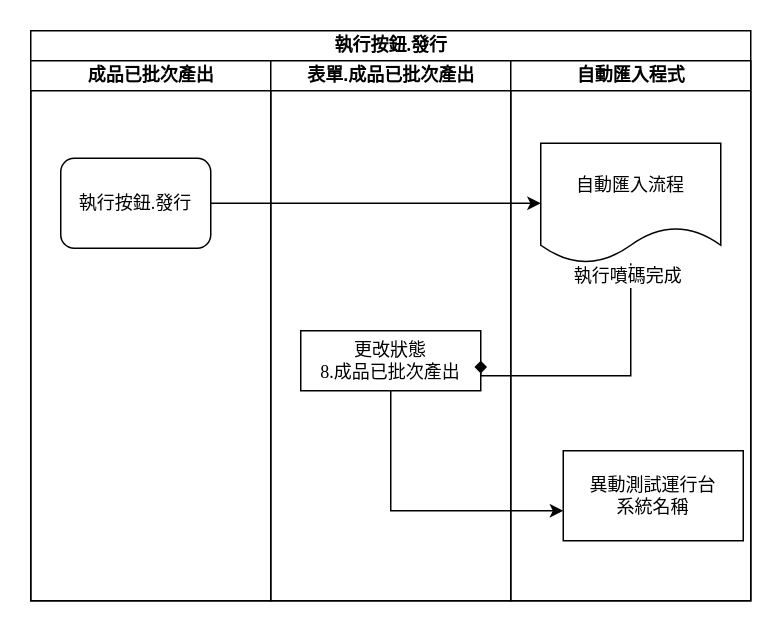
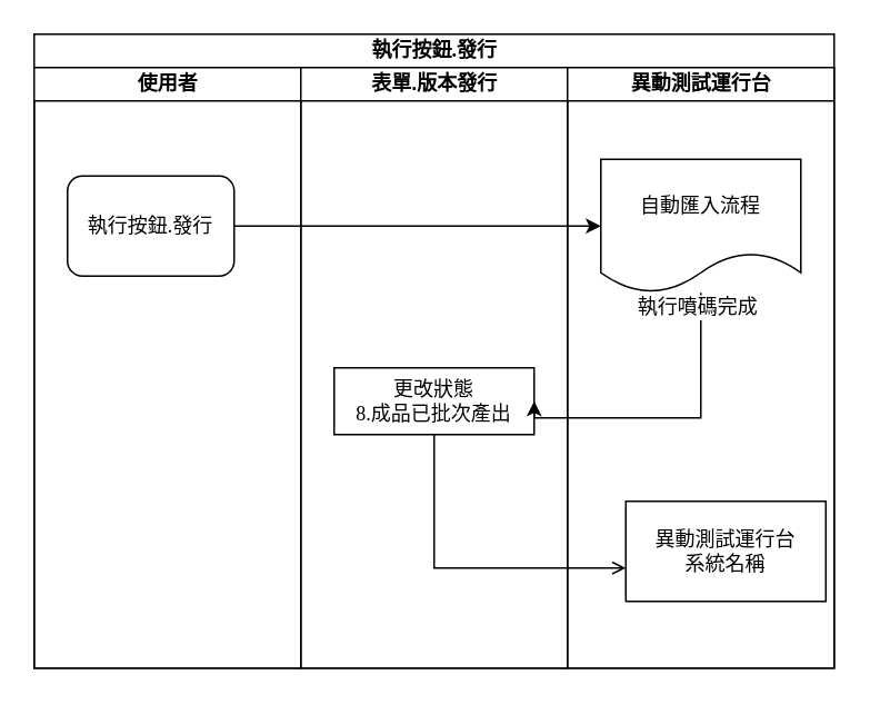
  <mxCell id="0" />
  <mxCell id="1" parent="0" />
  <mxCell id="2" value="&lt;font style=&quot;font-size: 12px;&quot;&gt;執行按鈕.發行&lt;/font&gt;" style="swimlane;html=1;childLayout=stackLayout;startSize=20;rounded=0;shadow=0;labelBackgroundColor=none;strokeWidth=1;fontFamily=Verdana;fontSize=12;align=center;" parent="1" vertex="1"><mxGeometry x="20" y="20" width="480" height="380" as="geometry" /></mxCell>
- <mxCell id="3" value="成品已批次產出" style="swimlane;html=1;startSize=20;" parent="2" vertex="1"><mxGeometry y="20" width="160" height="360" as="geometry" /></mxCell>
+ <mxCell id="3" value="使用者" style="swimlane;html=1;startSize=20;" parent="2" vertex="1"><mxGeometry y="20" width="160" height="360" as="geometry" /></mxCell>
  <mxCell id="4" value="&lt;font style=&quot;font-size: 12px&quot;&gt;執行按鈕.發行&lt;/font&gt;" style="rounded=1;whiteSpace=wrap;html=1;shadow=0;labelBackgroundColor=none;strokeWidth=1;fontFamily=Verdana;fontSize=8;align=center;" parent="3" vertex="1"><mxGeometry x="20" y="65" width="100" height="60" as="geometry" /></mxCell>
- <mxCell id="5" value="表單.成品已批次產出" style="swimlane;html=1;startSize=20;" parent="2" vertex="1"><mxGeometry x="160" y="20" width="160" height="360" as="geometry" /></mxCell>
+ <mxCell id="5" value="表單.版本發行" style="swimlane;html=1;startSize=20;" parent="2" vertex="1"><mxGeometry x="160" y="20" width="160" height="360" as="geometry" /></mxCell>
  <mxCell id="6" value="更改狀態&lt;br&gt;8.成品已批次產出" style="whiteSpace=wrap;html=1;rounded=1;shadow=0;fontFamily=Verdana;strokeWidth=1;arcSize=0;" vertex="1" parent="5"><mxGeometry x="20" y="180" width="120" height="40" as="geometry" /></mxCell>
- <mxCell id="7" value="自動匯入程式" style="swimlane;html=1;startSize=20;" parent="2" vertex="1"><mxGeometry x="320" y="20" width="160" height="360" as="geometry" /></mxCell>
+ <mxCell id="7" value="異動測試運行台" style="swimlane;html=1;startSize=20;" parent="2" vertex="1"><mxGeometry x="320" y="20" width="160" height="360" as="geometry" /></mxCell>
  <mxCell id="8" value="自動匯入流程" style="shape=document;whiteSpace=wrap;html=1;boundedLbl=1;rounded=1;shadow=0;fontFamily=Verdana;fontSize=12;strokeWidth=1;" vertex="1" parent="7"><mxGeometry x="20" y="55" width="120" height="80" as="geometry" /></mxCell>
  <mxCell id="9" value="異動測試運行台&lt;br&gt;系統名稱" style="whiteSpace=wrap;html=1;rounded=1;shadow=0;fontFamily=Verdana;strokeWidth=1;arcSize=0;" vertex="1" parent="7"><mxGeometry x="35" y="260" width="120" height="60" as="geometry" /></mxCell>
  <mxCell id="10" value="" style="edgeStyle=orthogonalEdgeStyle;rounded=0;orthogonalLoop=1;jettySize=auto;html=1;" edge="1" parent="2" source="4" target="8"><mxGeometry relative="1" as="geometry" /></mxCell>
- <mxCell id="11" value="" style="edgeStyle=orthogonalEdgeStyle;rounded=0;orthogonalLoop=1;jettySize=auto;html=1;fontSize=12;entryX=1;entryY=0.5;entryDx=0;entryDy=0;endArrow=diamond;" edge="1" parent="2" source="8" target="6"><mxGeometry relative="1" as="geometry"><Array as="points"><mxPoint x="400" y="230" /></Array></mxGeometry></mxCell>
+ <mxCell id="11" value="" style="edgeStyle=orthogonalEdgeStyle;rounded=0;orthogonalLoop=1;jettySize=auto;html=1;fontSize=12;entryX=1;entryY=0.5;entryDx=0;entryDy=0;" edge="1" parent="2" source="8" target="6"><mxGeometry relative="1" as="geometry"><Array as="points"><mxPoint x="400" y="230" /></Array></mxGeometry></mxCell>
  <mxCell id="12" value="執行噴碼完成" style="edgeLabel;html=1;align=center;verticalAlign=middle;resizable=0;points=[];fontSize=12;" vertex="1" connectable="0" parent="11"><mxGeometry x="-0.913" y="-3" relative="1" as="geometry"><mxPoint as="offset" /></mxGeometry></mxCell>
- <mxCell id="13" value="" style="edgeStyle=orthogonalEdgeStyle;rounded=0;orthogonalLoop=1;jettySize=auto;html=1;fontSize=12;" edge="1" parent="2" source="6" target="9"><mxGeometry relative="1" as="geometry"><Array as="points"><mxPoint x="240" y="320" /></Array></mxGeometry></mxCell>
+ <mxCell id="13" value="" style="edgeStyle=orthogonalEdgeStyle;rounded=0;orthogonalLoop=1;jettySize=auto;html=1;fontSize=12;endArrow=open;" edge="1" parent="2" source="6" target="9"><mxGeometry relative="1" as="geometry"><Array as="points"><mxPoint x="240" y="320" /></Array></mxGeometry></mxCell>
